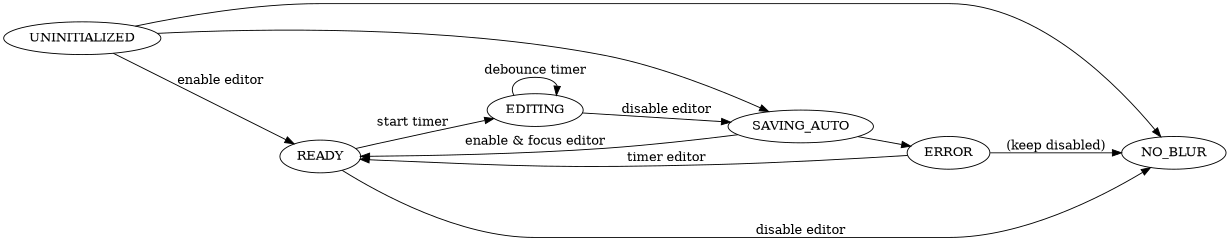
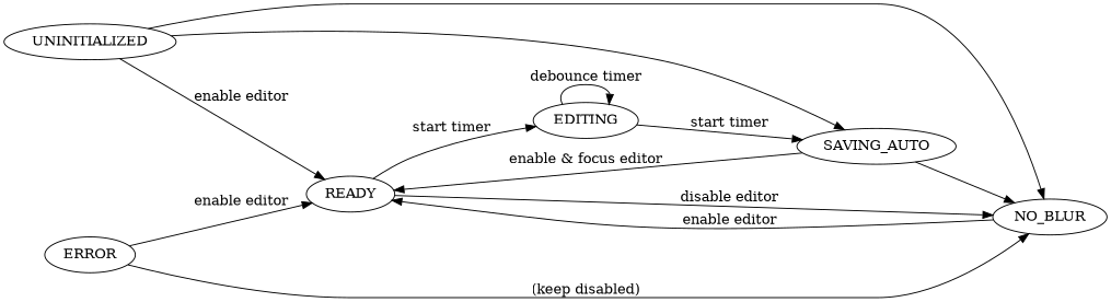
  digraph {
    rankdir=LR
    UNINITIALIZED
    READY
    n3 [label=NO_BLUR]
    SAVING_AUTO
    EDITING
    ERROR
    UNINITIALIZED -> READY [label="enable editor"]
    UNINITIALIZED -> n3
    UNINITIALIZED -> SAVING_AUTO
    READY -> n3 [label="disable editor"]
    READY -> EDITING [label="start timer"]
+   n3 -> READY [label="enable editor"]
    SAVING_AUTO -> READY [label="enable & focus editor"]
-   SAVING_AUTO -> ERROR
-   EDITING -> SAVING_AUTO [label="disable editor"]
+   SAVING_AUTO -> n3
+   EDITING -> SAVING_AUTO [label="start timer"]
    EDITING -> EDITING [label="debounce timer"]
-   ERROR -> READY [label="timer editor"]
+   ERROR -> READY [label="enable editor"]
    ERROR -> n3 [label="(keep disabled)"]
  }
